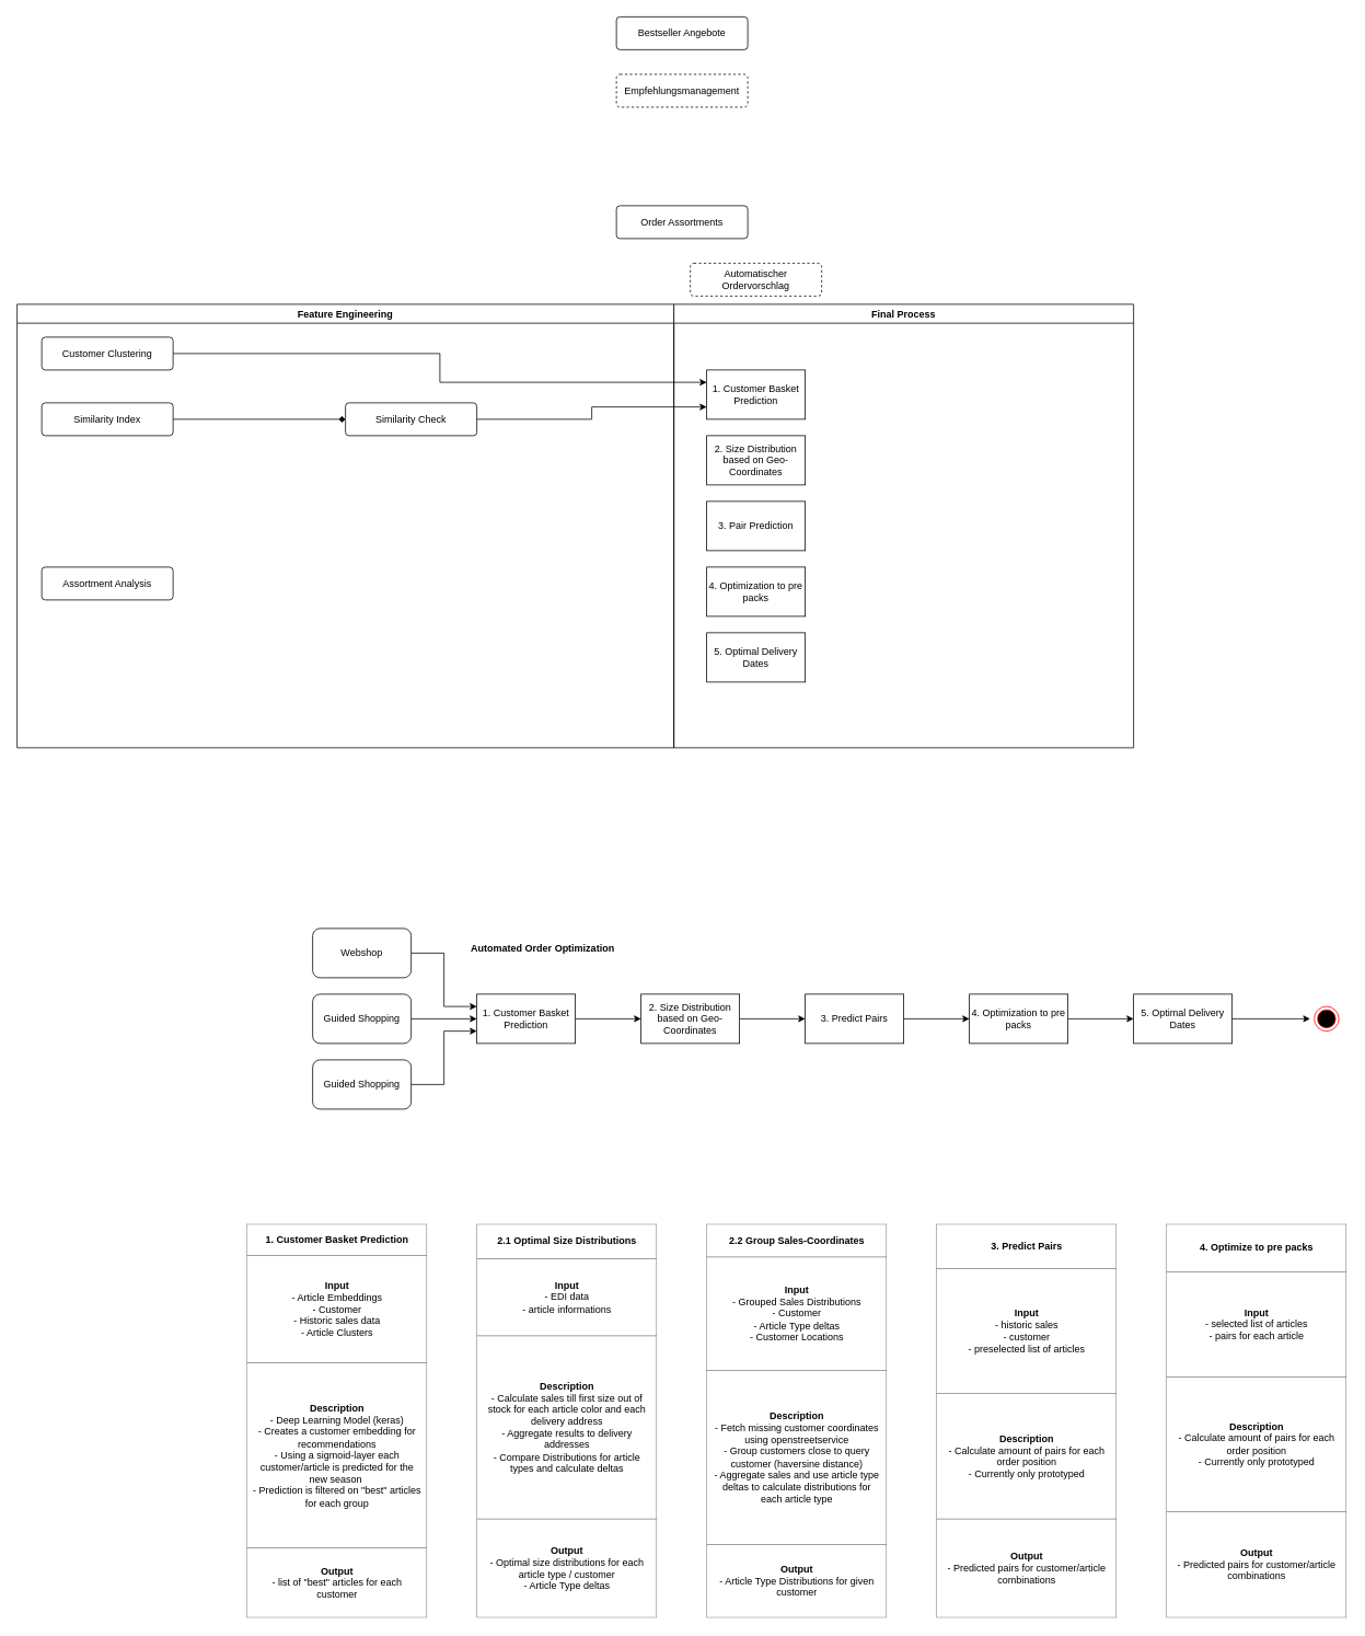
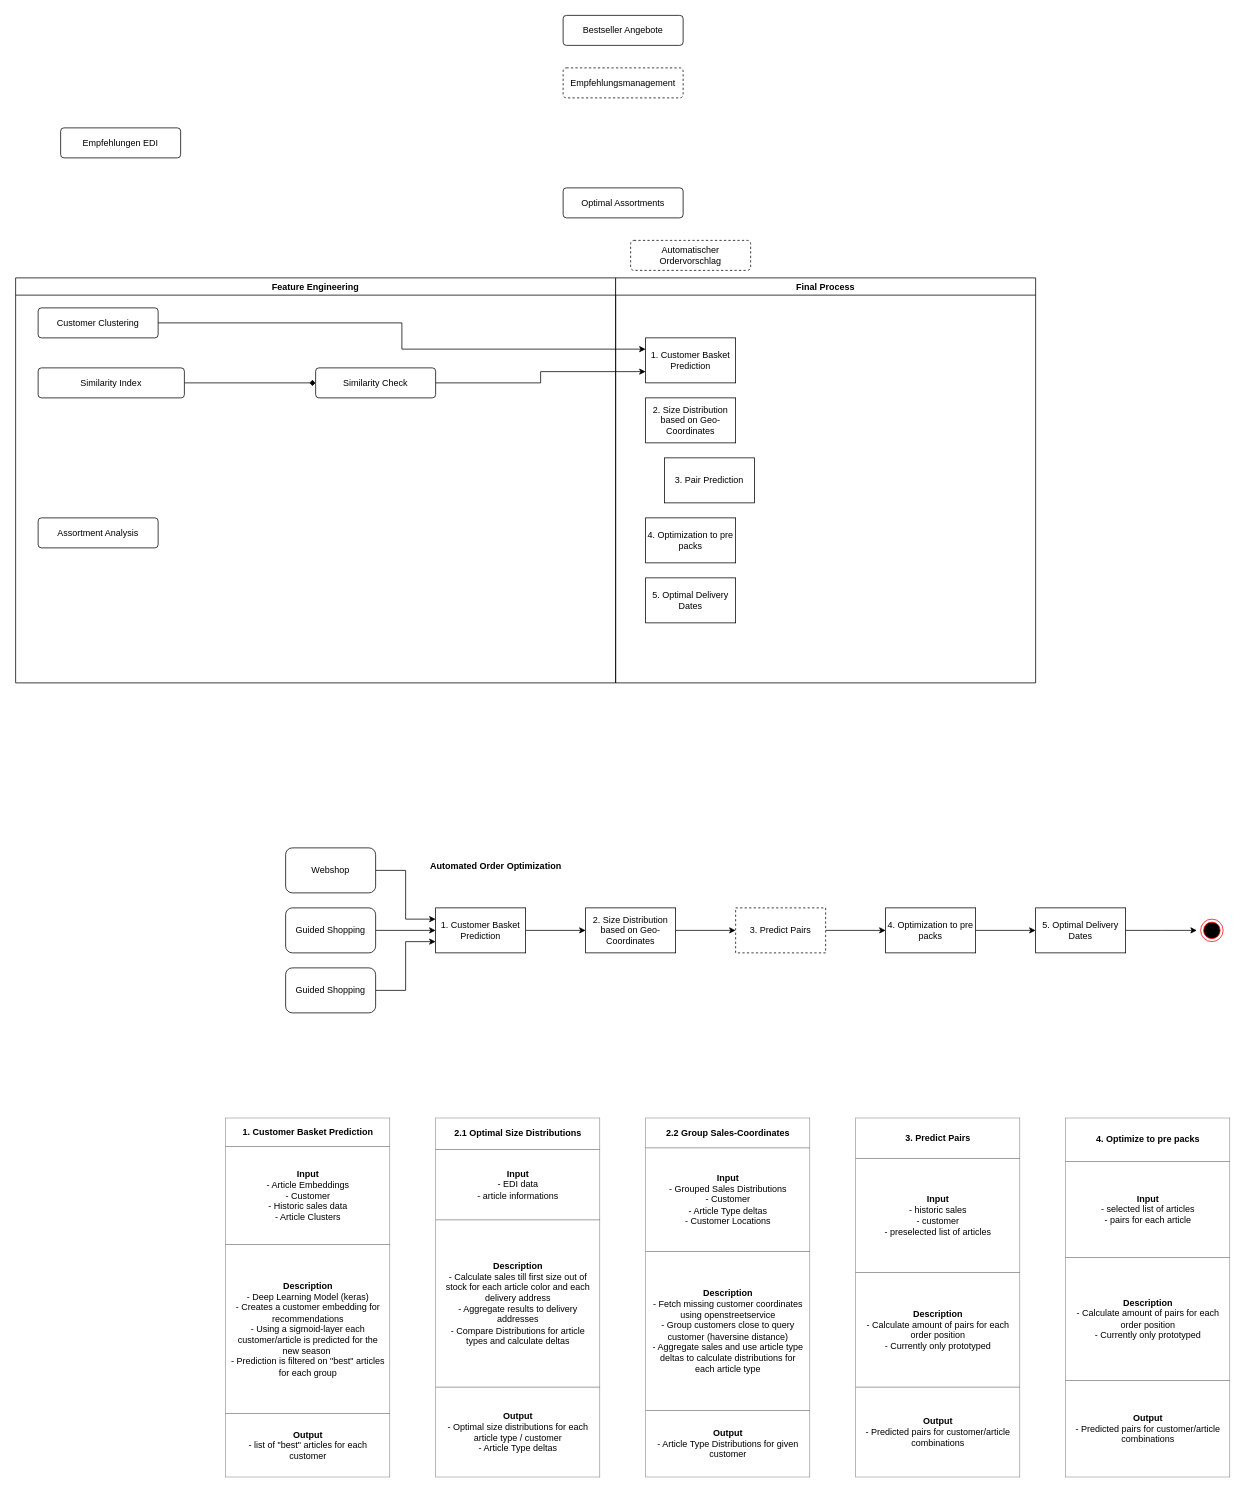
  <mxCell id="0" />
  <mxCell id="1" parent="0" />
  <mxCell id="2" value="Empfehlungsmanagement" style="rounded=1;whiteSpace=wrap;html=1;fontSize=12;glass=0;strokeWidth=1;shadow=0;arcSize=11;dashed=1;" vertex="1" parent="1"><mxGeometry x="750" y="90" width="160" height="40" as="geometry" /></mxCell>
- <mxCell id="4" value="Order Assortments" style="rounded=1;whiteSpace=wrap;html=1;fontSize=12;glass=0;strokeWidth=1;shadow=0;arcSize=11;" vertex="1" parent="1"><mxGeometry x="750" y="250" width="160" height="40" as="geometry" /></mxCell>
+ <mxCell id="3" value="Empfehlungen EDI" style="rounded=1;whiteSpace=wrap;html=1;fontSize=12;glass=0;strokeWidth=1;shadow=0;arcSize=11;" vertex="1" parent="1"><mxGeometry x="80" y="170" width="160" height="40" as="geometry" /></mxCell>
+ <mxCell id="4" value="Optimal Assortments" style="rounded=1;whiteSpace=wrap;html=1;fontSize=12;glass=0;strokeWidth=1;shadow=0;arcSize=11;" vertex="1" parent="1"><mxGeometry x="750" y="250" width="160" height="40" as="geometry" /></mxCell>
  <mxCell id="5" value="Automatischer Ordervorschlag" style="rounded=1;whiteSpace=wrap;html=1;fontSize=12;glass=0;strokeWidth=1;shadow=0;arcSize=11;dashed=1;" vertex="1" parent="1"><mxGeometry x="840" y="320" width="160" height="40" as="geometry" /></mxCell>
  <mxCell id="6" value="Bestseller Angebote" style="rounded=1;whiteSpace=wrap;html=1;fontSize=12;glass=0;strokeWidth=1;shadow=0;arcSize=11;" vertex="1" parent="1"><mxGeometry x="750" y="20" width="160" height="40" as="geometry" /></mxCell>
  <mxCell id="7" value="1. Customer Basket Prediction" style="rounded=0;whiteSpace=wrap;html=1;" vertex="1" parent="1"><mxGeometry x="860" y="450" width="120" height="60" as="geometry" /></mxCell>
  <mxCell id="8" value="2&lt;span style=&quot;background-color: initial;&quot;&gt;. Size Distribution based on Geo-Coordinates&lt;/span&gt;" style="rounded=0;whiteSpace=wrap;html=1;" vertex="1" parent="1"><mxGeometry x="860" y="530" width="120" height="60" as="geometry" /></mxCell>
- <mxCell id="9" value="3. Pair Prediction" style="rounded=0;whiteSpace=wrap;html=1;" vertex="1" parent="1"><mxGeometry x="860" y="610" width="120" height="60" as="geometry" /></mxCell>
+ <mxCell id="9" value="3. Pair Prediction" style="rounded=0;whiteSpace=wrap;html=1;" vertex="1" parent="1"><mxGeometry x="885" y="610" width="120" height="60" as="geometry" /></mxCell>
  <mxCell id="10" value="4. Optimization to pre packs" style="rounded=0;whiteSpace=wrap;html=1;" vertex="1" parent="1"><mxGeometry x="860" y="690" width="120" height="60" as="geometry" /></mxCell>
  <mxCell id="11" value="5. Optimal Delivery Dates" style="rounded=0;whiteSpace=wrap;html=1;" vertex="1" parent="1"><mxGeometry x="860" y="770" width="120" height="60" as="geometry" /></mxCell>
  <mxCell id="12" value="Feature Engineering" style="swimlane;whiteSpace=wrap;html=1;" vertex="1" parent="1"><mxGeometry x="20" y="370" width="800" height="540" as="geometry" /></mxCell>
  <mxCell id="13" style="edgeStyle=orthogonalEdgeStyle;rounded=0;orthogonalLoop=1;jettySize=auto;html=1;exitX=1;exitY=0.5;exitDx=0;exitDy=0;entryX=0;entryY=0.5;entryDx=0;entryDy=0;endArrow=diamond;" edge="1" parent="12" source="14" target="15"><mxGeometry relative="1" as="geometry" /></mxCell>
- <mxCell id="14" value="Similarity Index" style="rounded=1;whiteSpace=wrap;html=1;fontSize=12;glass=0;strokeWidth=1;shadow=0;arcSize=11;" parent="12" vertex="1"><mxGeometry x="30" y="120" width="160" height="40" as="geometry" /></mxCell>
+ <mxCell id="14" value="Similarity Index" style="rounded=1;whiteSpace=wrap;html=1;fontSize=12;glass=0;strokeWidth=1;shadow=0;arcSize=11;" parent="12" vertex="1"><mxGeometry x="30" y="120" width="195" height="40" as="geometry" /></mxCell>
  <mxCell id="15" value="Similarity Check" style="rounded=1;whiteSpace=wrap;html=1;fontSize=12;glass=0;strokeWidth=1;shadow=0;arcSize=11;" vertex="1" parent="12"><mxGeometry x="400" y="120" width="160" height="40" as="geometry" /></mxCell>
  <mxCell id="16" value="Customer Clustering" style="rounded=1;whiteSpace=wrap;html=1;fontSize=12;glass=0;strokeWidth=1;shadow=0;arcSize=11;" vertex="1" parent="12"><mxGeometry x="30" y="40" width="160" height="40" as="geometry" /></mxCell>
  <mxCell id="17" value="Assortment Analysis" style="rounded=1;whiteSpace=wrap;html=1;fontSize=12;glass=0;strokeWidth=1;shadow=0;arcSize=11;" vertex="1" parent="12"><mxGeometry x="30" y="320" width="160" height="40" as="geometry" /></mxCell>
  <mxCell id="18" value="Final Process" style="swimlane;whiteSpace=wrap;html=1;" vertex="1" parent="1"><mxGeometry x="820" y="370" width="560" height="540" as="geometry" /></mxCell>
  <mxCell id="19" style="edgeStyle=orthogonalEdgeStyle;rounded=0;orthogonalLoop=1;jettySize=auto;html=1;exitX=1;exitY=0.5;exitDx=0;exitDy=0;entryX=0;entryY=0.25;entryDx=0;entryDy=0;" edge="1" parent="1" source="16" target="7"><mxGeometry relative="1" as="geometry" /></mxCell>
  <mxCell id="20" style="edgeStyle=orthogonalEdgeStyle;rounded=0;orthogonalLoop=1;jettySize=auto;html=1;exitX=1;exitY=0.5;exitDx=0;exitDy=0;entryX=0;entryY=0.75;entryDx=0;entryDy=0;" edge="1" parent="1" source="15" target="7"><mxGeometry relative="1" as="geometry" /></mxCell>
  <mxCell id="21" style="edgeStyle=orthogonalEdgeStyle;rounded=0;orthogonalLoop=1;jettySize=auto;html=1;exitX=1;exitY=0.5;exitDx=0;exitDy=0;entryX=0;entryY=0.5;entryDx=0;entryDy=0;" edge="1" parent="1" source="22" target="24"><mxGeometry relative="1" as="geometry" /></mxCell>
  <mxCell id="22" value="1. Customer Basket Prediction" style="rounded=0;whiteSpace=wrap;html=1;" vertex="1" parent="1"><mxGeometry x="580" y="1210" width="120" height="60" as="geometry" /></mxCell>
  <mxCell id="23" style="edgeStyle=orthogonalEdgeStyle;rounded=0;orthogonalLoop=1;jettySize=auto;html=1;exitX=1;exitY=0.5;exitDx=0;exitDy=0;entryX=0;entryY=0.5;entryDx=0;entryDy=0;" edge="1" parent="1" source="24" target="26"><mxGeometry relative="1" as="geometry" /></mxCell>
  <mxCell id="24" value="2&lt;span style=&quot;background-color: initial;&quot;&gt;. Size Distribution based on Geo-Coordinates&lt;/span&gt;" style="rounded=0;whiteSpace=wrap;html=1;" vertex="1" parent="1"><mxGeometry x="780" y="1210" width="120" height="60" as="geometry" /></mxCell>
  <mxCell id="25" style="edgeStyle=orthogonalEdgeStyle;rounded=0;orthogonalLoop=1;jettySize=auto;html=1;exitX=1;exitY=0.5;exitDx=0;exitDy=0;entryX=0;entryY=0.5;entryDx=0;entryDy=0;" edge="1" parent="1" source="26" target="27"><mxGeometry relative="1" as="geometry" /></mxCell>
- <mxCell id="26" value="3. Predict Pairs" style="rounded=0;whiteSpace=wrap;html=1;" vertex="1" parent="1"><mxGeometry x="980" y="1210" width="120" height="60" as="geometry" /></mxCell>
+ <mxCell id="26" value="3. Predict Pairs" style="rounded=0;whiteSpace=wrap;html=1;dashed=1;" vertex="1" parent="1"><mxGeometry x="980" y="1210" width="120" height="60" as="geometry" /></mxCell>
  <mxCell id="27" value="4. Optimization to pre packs" style="rounded=0;whiteSpace=wrap;html=1;" vertex="1" parent="1"><mxGeometry x="1180" y="1210" width="120" height="60" as="geometry" /></mxCell>
  <mxCell id="28" value="5. Optimal Delivery Dates" style="rounded=0;whiteSpace=wrap;html=1;" vertex="1" parent="1"><mxGeometry x="1380" y="1210" width="120" height="60" as="geometry" /></mxCell>
  <mxCell id="29" style="edgeStyle=orthogonalEdgeStyle;rounded=0;orthogonalLoop=1;jettySize=auto;html=1;exitX=1;exitY=0.5;exitDx=0;exitDy=0;entryX=0;entryY=0.5;entryDx=0;entryDy=0;" edge="1" parent="1" source="27" target="28"><mxGeometry relative="1" as="geometry" /></mxCell>
  <mxCell id="30" style="edgeStyle=orthogonalEdgeStyle;rounded=0;orthogonalLoop=1;jettySize=auto;html=1;exitX=1;exitY=0.5;exitDx=0;exitDy=0;entryX=0;entryY=0.25;entryDx=0;entryDy=0;" edge="1" parent="1" source="31" target="22"><mxGeometry relative="1" as="geometry" /></mxCell>
  <mxCell id="31" value="Webshop" style="rounded=1;whiteSpace=wrap;html=1;" vertex="1" parent="1"><mxGeometry x="380" y="1130" width="120" height="60" as="geometry" /></mxCell>
  <mxCell id="32" style="edgeStyle=orthogonalEdgeStyle;rounded=0;orthogonalLoop=1;jettySize=auto;html=1;exitX=1;exitY=0.5;exitDx=0;exitDy=0;entryX=0;entryY=0.5;entryDx=0;entryDy=0;" edge="1" parent="1" source="33" target="22"><mxGeometry relative="1" as="geometry" /></mxCell>
  <mxCell id="33" value="Guided Shopping" style="rounded=1;whiteSpace=wrap;html=1;" vertex="1" parent="1"><mxGeometry x="380" y="1210" width="120" height="60" as="geometry" /></mxCell>
  <mxCell id="34" style="edgeStyle=orthogonalEdgeStyle;rounded=0;orthogonalLoop=1;jettySize=auto;html=1;exitX=1;exitY=0.5;exitDx=0;exitDy=0;entryX=0;entryY=0.75;entryDx=0;entryDy=0;" edge="1" parent="1" source="35" target="22"><mxGeometry relative="1" as="geometry" /></mxCell>
  <mxCell id="35" value="Guided Shopping" style="rounded=1;whiteSpace=wrap;html=1;" vertex="1" parent="1"><mxGeometry x="380" y="1290" width="120" height="60" as="geometry" /></mxCell>
  <mxCell id="36" style="edgeStyle=orthogonalEdgeStyle;rounded=0;orthogonalLoop=1;jettySize=auto;html=1;exitX=1;exitY=0.5;exitDx=0;exitDy=0;entryX=0.5;entryY=0.5;entryDx=0;entryDy=0;entryPerimeter=0;" edge="1" parent="1" source="28"><mxGeometry relative="1" as="geometry"><mxPoint x="1595" y="1240" as="targetPoint" /></mxGeometry></mxCell>
  <mxCell id="37" value="" style="ellipse;html=1;shape=endState;fillColor=#000000;strokeColor=#ff0000;" vertex="1" parent="1"><mxGeometry x="1600" y="1225" width="30" height="30" as="geometry" /></mxCell>
  <mxCell id="38" value="&lt;b&gt;Automated Order Optimization&lt;/b&gt;" style="text;html=1;align=center;verticalAlign=middle;resizable=0;points=[];autosize=1;strokeColor=none;fillColor=none;" vertex="1" parent="1"><mxGeometry x="560" y="1140" width="200" height="30" as="geometry" /></mxCell>
  <mxCell id="39" value="&lt;table border=&quot;1&quot; width=&quot;100%&quot; height=&quot;100%&quot; cellpadding=&quot;4&quot; style=&quot;width:100%;height:100%;border-collapse:collapse;&quot;&gt;&lt;tbody&gt;&lt;tr&gt;&lt;th style=&quot;&quot;&gt;&lt;b&gt;1. Customer Basket Prediction&lt;/b&gt;&lt;/th&gt;&lt;/tr&gt;&lt;tr&gt;&lt;td&gt;&lt;b&gt;Input&lt;/b&gt;&lt;br&gt;- Article Embeddings&lt;br&gt;- Customer&lt;br&gt;- Historic sales data&lt;br&gt;- Article Clusters&lt;/td&gt;&lt;/tr&gt;&lt;tr&gt;&lt;td&gt;&lt;b&gt;Description&lt;/b&gt;&lt;br&gt;- Deep Learning Model (keras) &lt;br&gt;- Creates a customer embedding for recommendations&lt;br&gt;- Using a sigmoid-layer each customer/article is predicted for the new season&amp;nbsp;&lt;br&gt;- Prediction is filtered on &quot;best&quot; articles for each group&lt;br&gt;&lt;/td&gt;&lt;/tr&gt;&lt;tr&gt;&lt;td style=&quot;&quot;&gt;&lt;b&gt;Output&lt;/b&gt;&lt;br&gt;- list of &quot;best&quot; articles for each customer&lt;/td&gt;&lt;/tr&gt;&lt;/tbody&gt;&lt;/table&gt;" style="text;html=1;whiteSpace=wrap;strokeColor=none;fillColor=none;overflow=fill;align=center;" vertex="1" parent="1"><mxGeometry x="300" y="1490" width="220" height="480" as="geometry" /></mxCell>
  <mxCell id="40" value="&lt;table border=&quot;1&quot; width=&quot;100%&quot; height=&quot;100%&quot; cellpadding=&quot;4&quot; style=&quot;width:100%;height:100%;border-collapse:collapse;&quot;&gt;&lt;tbody&gt;&lt;tr&gt;&lt;th style=&quot;&quot;&gt;&lt;b&gt;2.1 Optimal Size Distributions&lt;/b&gt;&lt;/th&gt;&lt;/tr&gt;&lt;tr&gt;&lt;td&gt;&lt;b&gt;Input&lt;/b&gt;&lt;br&gt;- EDI data&lt;br&gt;- article informations&lt;/td&gt;&lt;/tr&gt;&lt;tr&gt;&lt;td&gt;&lt;b&gt;Description&lt;/b&gt;&lt;br&gt;- Calculate sales till first size out of stock for each article color and each delivery address&lt;br&gt;- Aggregate results to delivery addresses&lt;br&gt;- Compare Distributions for article types and calculate deltas&lt;/td&gt;&lt;/tr&gt;&lt;tr&gt;&lt;td style=&quot;&quot;&gt;&lt;b&gt;Output&lt;/b&gt;&lt;br&gt;- Optimal size distributions for each article type / customer&lt;br&gt;- Article Type deltas&lt;/td&gt;&lt;/tr&gt;&lt;/tbody&gt;&lt;/table&gt;" style="text;html=1;whiteSpace=wrap;strokeColor=none;fillColor=none;overflow=fill;align=center;" vertex="1" parent="1"><mxGeometry x="580" y="1490" width="220" height="480" as="geometry" /></mxCell>
  <mxCell id="41" value="&lt;table border=&quot;1&quot; width=&quot;100%&quot; height=&quot;100%&quot; cellpadding=&quot;4&quot; style=&quot;width:100%;height:100%;border-collapse:collapse;&quot;&gt;&lt;tbody&gt;&lt;tr&gt;&lt;th style=&quot;&quot;&gt;&lt;b&gt;2.2 Group Sales-Coordinates&lt;/b&gt;&lt;/th&gt;&lt;/tr&gt;&lt;tr&gt;&lt;td&gt;&lt;b&gt;Input&lt;/b&gt;&lt;br&gt;- Grouped Sales Distributions&lt;br&gt;- Customer&lt;br&gt;- Article Type deltas&lt;br&gt;- Customer Locations&lt;/td&gt;&lt;/tr&gt;&lt;tr&gt;&lt;td&gt;&lt;b&gt;Description&lt;/b&gt;&lt;br&gt;- Fetch missing customer coordinates using openstreetservice&lt;br&gt;- Group customers close to query customer (haversine distance)&lt;br&gt;- Aggregate sales and use article type deltas to calculate distributions for each article type&lt;br&gt;&lt;/td&gt;&lt;/tr&gt;&lt;tr&gt;&lt;td style=&quot;&quot;&gt;&lt;b&gt;Output&lt;/b&gt;&lt;br&gt;- Article Type Distributions for given customer&lt;/td&gt;&lt;/tr&gt;&lt;/tbody&gt;&lt;/table&gt;" style="text;html=1;whiteSpace=wrap;strokeColor=none;fillColor=none;overflow=fill;align=center;" vertex="1" parent="1"><mxGeometry x="860" y="1490" width="220" height="480" as="geometry" /></mxCell>
  <mxCell id="42" value="&lt;table border=&quot;1&quot; width=&quot;100%&quot; height=&quot;100%&quot; cellpadding=&quot;4&quot; style=&quot;width:100%;height:100%;border-collapse:collapse;&quot;&gt;&lt;tbody&gt;&lt;tr&gt;&lt;th style=&quot;&quot;&gt;&lt;b&gt;3. Predict Pairs&lt;/b&gt;&lt;/th&gt;&lt;/tr&gt;&lt;tr&gt;&lt;td&gt;&lt;b&gt;Input&lt;/b&gt;&lt;br&gt;- historic sales&lt;br&gt;- customer&lt;br&gt;- preselected list of articles&lt;/td&gt;&lt;/tr&gt;&lt;tr&gt;&lt;td&gt;&lt;b&gt;Description&lt;/b&gt;&lt;br&gt;- Calculate amount of pairs for each order position&lt;br&gt;- Currently only prototyped&lt;/td&gt;&lt;/tr&gt;&lt;tr&gt;&lt;td style=&quot;&quot;&gt;&lt;b&gt;Output&lt;/b&gt;&lt;br&gt;- Predicted pairs for customer/article combinations&lt;/td&gt;&lt;/tr&gt;&lt;/tbody&gt;&lt;/table&gt;" style="text;html=1;whiteSpace=wrap;strokeColor=none;fillColor=none;overflow=fill;align=center;" vertex="1" parent="1"><mxGeometry x="1140" y="1490" width="220" height="480" as="geometry" /></mxCell>
  <mxCell id="43" value="&lt;table border=&quot;1&quot; width=&quot;100%&quot; height=&quot;100%&quot; cellpadding=&quot;4&quot; style=&quot;width:100%;height:100%;border-collapse:collapse;&quot;&gt;&lt;tbody&gt;&lt;tr&gt;&lt;th style=&quot;&quot;&gt;&lt;b&gt;4. Optimize to pre packs&lt;/b&gt;&lt;/th&gt;&lt;/tr&gt;&lt;tr&gt;&lt;td&gt;&lt;b&gt;Input&lt;/b&gt;&lt;br&gt;- selected list of articles&lt;br&gt;- pairs for each article&lt;/td&gt;&lt;/tr&gt;&lt;tr&gt;&lt;td&gt;&lt;b&gt;Description&lt;/b&gt;&lt;br&gt;- Calculate amount of pairs for each order position&lt;br&gt;- Currently only prototyped&lt;/td&gt;&lt;/tr&gt;&lt;tr&gt;&lt;td style=&quot;&quot;&gt;&lt;b&gt;Output&lt;/b&gt;&lt;br&gt;- Predicted pairs for customer/article combinations&lt;/td&gt;&lt;/tr&gt;&lt;/tbody&gt;&lt;/table&gt;" style="text;html=1;whiteSpace=wrap;strokeColor=none;fillColor=none;overflow=fill;align=center;" vertex="1" parent="1"><mxGeometry x="1420" y="1490" width="220" height="480" as="geometry" /></mxCell>
